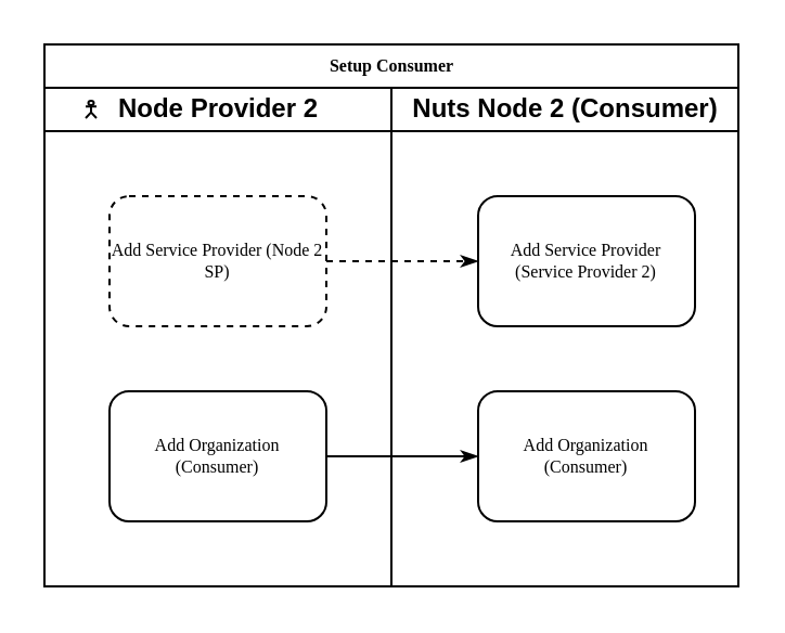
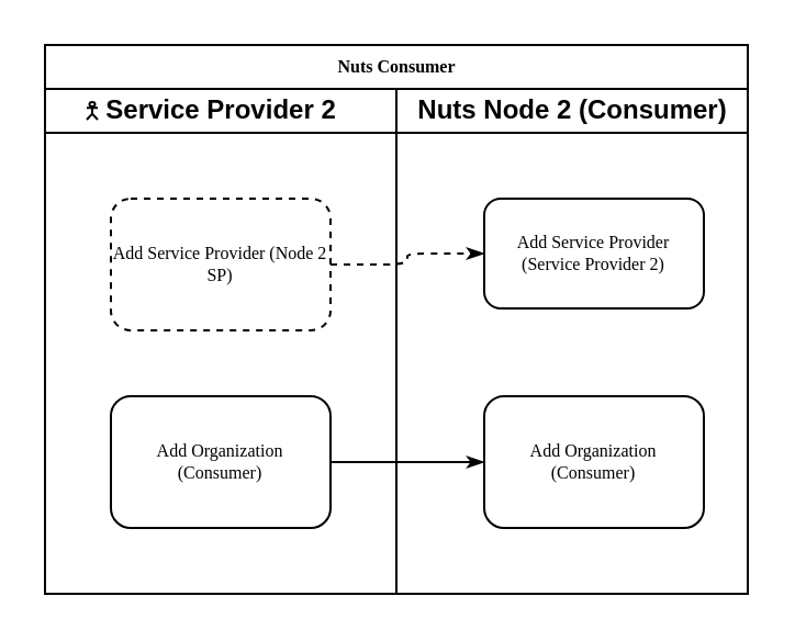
  <mxCell id="0" />
  <mxCell id="1" parent="0" />
- <mxCell id="2" value="Setup Consumer" style="swimlane;html=1;childLayout=stackLayout;startSize=20;rounded=0;shadow=0;labelBackgroundColor=none;strokeWidth=1;fontFamily=Verdana;fontSize=8;align=center;" parent="1" vertex="1"><mxGeometry x="20" y="20" width="320" height="250" as="geometry" /></mxCell>
- <mxCell id="3" value="Node Provider 2" style="swimlane;html=1;startSize=20;" parent="2" vertex="1"><mxGeometry y="20" width="160" height="230" as="geometry" /></mxCell>
+ <mxCell id="2" value="Nuts Consumer" style="swimlane;html=1;childLayout=stackLayout;startSize=20;rounded=0;shadow=0;labelBackgroundColor=none;strokeWidth=1;fontFamily=Verdana;fontSize=8;align=center;" parent="1" vertex="1"><mxGeometry x="20" y="20" width="320" height="250" as="geometry" /></mxCell>
+ <mxCell id="3" value="Service Provider 2" style="swimlane;html=1;startSize=20;" parent="2" vertex="1"><mxGeometry y="20" width="160" height="230" as="geometry" /></mxCell>
  <mxCell id="4" value="" style="shape=umlActor;verticalLabelPosition=bottom;verticalAlign=top;html=1;outlineConnect=0;" parent="3" vertex="1"><mxGeometry x="19" y="6" width="5" height="8" as="geometry" /></mxCell>
  <mxCell id="5" value="Nuts Node 2 (Consumer)" style="swimlane;html=1;startSize=20;" parent="2" vertex="1"><mxGeometry x="160" y="20" width="160" height="230" as="geometry" /></mxCell>
  <mxCell id="6" value="Add Service Provider (Node 2 SP)" style="rounded=1;whiteSpace=wrap;html=1;shadow=0;labelBackgroundColor=none;strokeWidth=1;fontFamily=Verdana;fontSize=8;align=center;dashed=1;" parent="5" vertex="1"><mxGeometry x="-130" y="50" width="100" height="60" as="geometry" /></mxCell>
  <mxCell id="7" value="Add Organization&lt;br&gt;(Consumer)" style="rounded=1;whiteSpace=wrap;html=1;shadow=0;labelBackgroundColor=none;strokeWidth=1;fontFamily=Verdana;fontSize=8;align=center;" parent="5" vertex="1"><mxGeometry x="-130" y="140" width="100" height="60" as="geometry" /></mxCell>
  <mxCell id="8" value="" style="edgeStyle=orthogonalEdgeStyle;rounded=1;html=1;labelBackgroundColor=none;startArrow=none;startFill=0;startSize=5;endArrow=classicThin;endFill=1;endSize=5;jettySize=auto;orthogonalLoop=1;strokeWidth=1;fontFamily=Verdana;fontSize=8;dashed=1;" parent="5" source="6" target="10" edge="1"><mxGeometry relative="1" as="geometry" /></mxCell>
  <mxCell id="9" style="edgeStyle=orthogonalEdgeStyle;rounded=1;html=1;labelBackgroundColor=none;startArrow=none;startFill=0;startSize=5;endArrow=classicThin;endFill=1;endSize=5;jettySize=auto;orthogonalLoop=1;strokeWidth=1;fontFamily=Verdana;fontSize=8" parent="5" source="7" target="11" edge="1"><mxGeometry relative="1" as="geometry" /></mxCell>
- <mxCell id="10" value="Add Service Provider&lt;br&gt;(Service Provider 2)" style="rounded=1;whiteSpace=wrap;html=1;shadow=0;labelBackgroundColor=none;strokeWidth=1;fontFamily=Verdana;fontSize=8;align=center;" parent="5" vertex="1"><mxGeometry x="40" y="50" width="100" height="60" as="geometry" /></mxCell>
+ <mxCell id="10" value="Add Service Provider&lt;br&gt;(Service Provider 2)" style="rounded=1;whiteSpace=wrap;html=1;shadow=0;labelBackgroundColor=none;strokeWidth=1;fontFamily=Verdana;fontSize=8;align=center;" parent="5" vertex="1"><mxGeometry x="40" y="50" width="100" height="50" as="geometry" /></mxCell>
  <mxCell id="11" value="Add Organization&lt;br&gt;(Consumer)" style="rounded=1;whiteSpace=wrap;html=1;shadow=0;labelBackgroundColor=none;strokeWidth=1;fontFamily=Verdana;fontSize=8;align=center;" parent="5" vertex="1"><mxGeometry x="40" y="140" width="100" height="60" as="geometry" /></mxCell>
